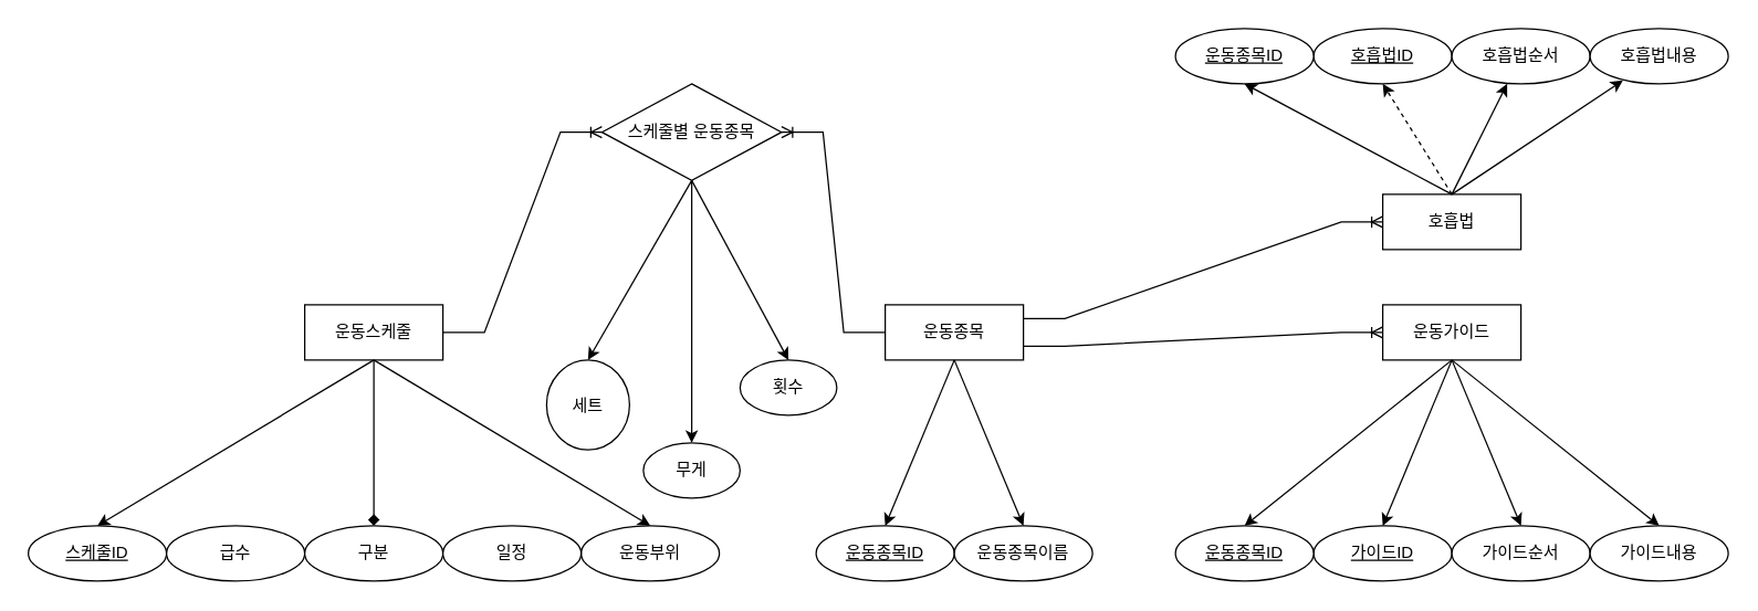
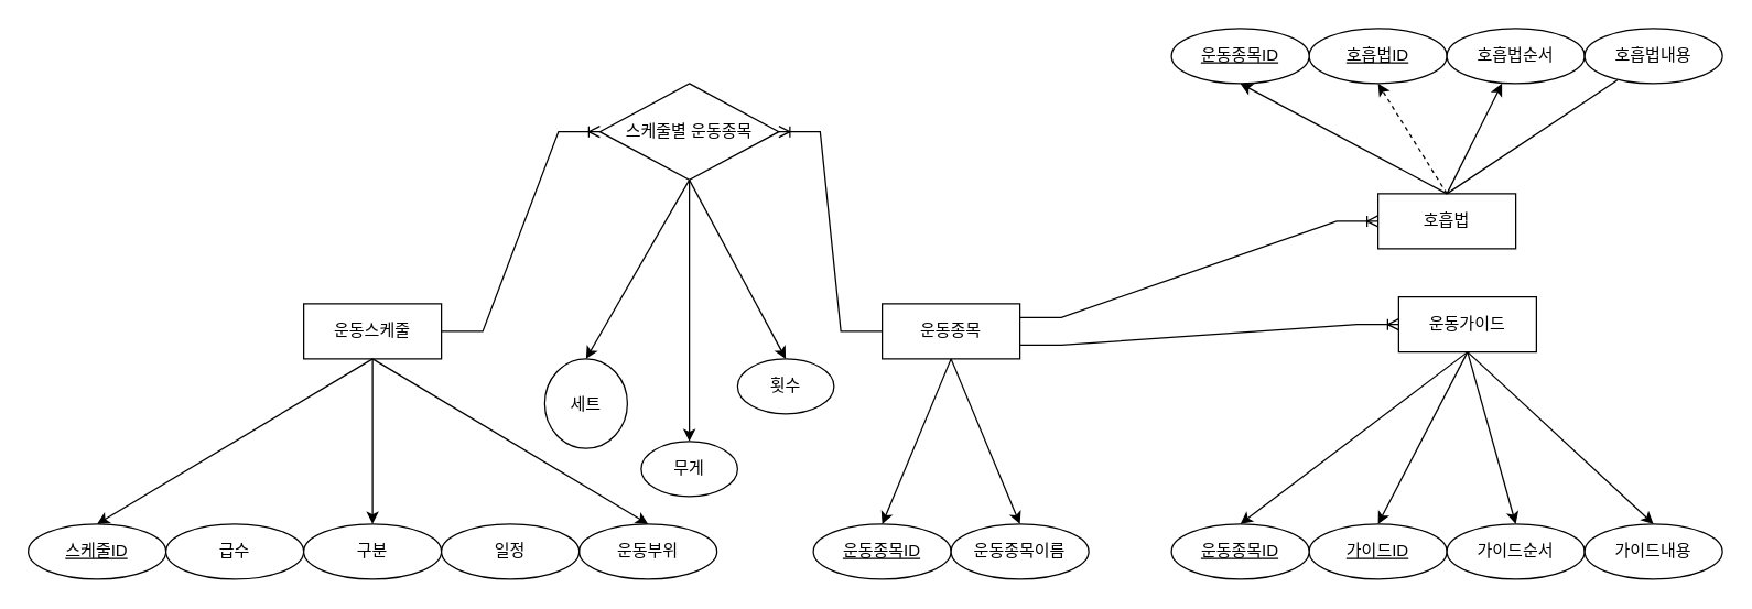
  <mxCell id="0" />
  <mxCell id="1" parent="0" />
  <mxCell id="2" value="운동스케줄" style="whiteSpace=wrap;html=1;align=center;" vertex="1" parent="1"><mxGeometry x="220" y="220" width="100" height="40" as="geometry" /></mxCell>
  <mxCell id="3" value="스케줄ID" style="ellipse;whiteSpace=wrap;html=1;align=center;fontStyle=4;" vertex="1" parent="1"><mxGeometry x="20" y="380" width="100" height="40" as="geometry" /></mxCell>
  <mxCell id="4" value="급수" style="ellipse;whiteSpace=wrap;html=1;align=center;" vertex="1" parent="1"><mxGeometry x="120" y="380" width="100" height="40" as="geometry" /></mxCell>
  <mxCell id="5" value="구분" style="ellipse;whiteSpace=wrap;html=1;align=center;" vertex="1" parent="1"><mxGeometry x="220" y="380" width="100" height="40" as="geometry" /></mxCell>
  <mxCell id="6" value="운동부위" style="ellipse;whiteSpace=wrap;html=1;align=center;" vertex="1" parent="1"><mxGeometry x="420" y="380" width="100" height="40" as="geometry" /></mxCell>
  <mxCell id="7" value="일정" style="ellipse;whiteSpace=wrap;html=1;align=center;" vertex="1" parent="1"><mxGeometry x="320" y="380" width="100" height="40" as="geometry" /></mxCell>
  <mxCell id="8" value="" style="endArrow=classic;html=1;rounded=0;entryX=0.5;entryY=0;entryDx=0;entryDy=0;exitX=0.5;exitY=1;exitDx=0;exitDy=0;" edge="1" parent="1" source="2" target="3"><mxGeometry width="50" height="50" relative="1" as="geometry"><mxPoint x="130" y="280" as="sourcePoint" /><mxPoint x="180" y="230" as="targetPoint" /></mxGeometry></mxCell>
  <mxCell id="9" value="" style="endArrow=classic;html=1;rounded=0;entryX=0.5;entryY=0;entryDx=0;entryDy=0;exitX=0.5;exitY=1;exitDx=0;exitDy=0;" edge="1" parent="1" source="2" target="6"><mxGeometry width="50" height="50" relative="1" as="geometry"><mxPoint x="345" y="240" as="sourcePoint" /><mxPoint x="195" y="300" as="targetPoint" /></mxGeometry></mxCell>
- <mxCell id="10" value="" style="endArrow=diamond;html=1;rounded=0;entryX=0.5;entryY=0;entryDx=0;entryDy=0;exitX=0.5;exitY=1;exitDx=0;exitDy=0;" edge="1" parent="1" source="2" target="5"><mxGeometry width="50" height="50" relative="1" as="geometry"><mxPoint x="260" y="300" as="sourcePoint" /><mxPoint x="180" y="310" as="targetPoint" /></mxGeometry></mxCell>
+ <mxCell id="10" value="" style="endArrow=classic;html=1;rounded=0;entryX=0.5;entryY=0;entryDx=0;entryDy=0;exitX=0.5;exitY=1;exitDx=0;exitDy=0;" edge="1" parent="1" source="2" target="5"><mxGeometry width="50" height="50" relative="1" as="geometry"><mxPoint x="260" y="300" as="sourcePoint" /><mxPoint x="180" y="310" as="targetPoint" /></mxGeometry></mxCell>
  <mxCell id="11" value="운동종목" style="whiteSpace=wrap;html=1;align=center;" vertex="1" parent="1"><mxGeometry x="640" y="220" width="100" height="40" as="geometry" /></mxCell>
  <mxCell id="12" value="운동종목ID" style="ellipse;whiteSpace=wrap;html=1;align=center;fontStyle=4;" vertex="1" parent="1"><mxGeometry x="590" y="380" width="100" height="40" as="geometry" /></mxCell>
  <mxCell id="13" value="운동종목이름" style="ellipse;whiteSpace=wrap;html=1;align=center;" vertex="1" parent="1"><mxGeometry x="690" y="380" width="100" height="40" as="geometry" /></mxCell>
  <mxCell id="14" value="" style="endArrow=classic;html=1;rounded=0;entryX=0.5;entryY=0;entryDx=0;entryDy=0;exitX=0.5;exitY=1;exitDx=0;exitDy=0;" edge="1" source="11" target="12" parent="1"><mxGeometry width="50" height="50" relative="1" as="geometry"><mxPoint x="550" y="280" as="sourcePoint" /><mxPoint x="600" y="230" as="targetPoint" /></mxGeometry></mxCell>
  <mxCell id="15" value="" style="endArrow=classic;html=1;rounded=0;entryX=0.5;entryY=0;entryDx=0;entryDy=0;exitX=0.5;exitY=1;exitDx=0;exitDy=0;" edge="1" source="11" target="13" parent="1"><mxGeometry width="50" height="50" relative="1" as="geometry"><mxPoint x="650" y="250" as="sourcePoint" /><mxPoint x="500" y="310" as="targetPoint" /></mxGeometry></mxCell>
  <mxCell id="16" value="스케줄별 운동종목" style="shape=rhombus;perimeter=rhombusPerimeter;whiteSpace=wrap;html=1;align=center;" vertex="1" parent="1"><mxGeometry x="435" y="60" width="130" height="70" as="geometry" /></mxCell>
  <mxCell id="17" value="" style="edgeStyle=entityRelationEdgeStyle;fontSize=12;html=1;endArrow=ERoneToMany;rounded=0;entryX=0;entryY=0.5;entryDx=0;entryDy=0;exitX=1;exitY=0.5;exitDx=0;exitDy=0;" edge="1" parent="1" source="2" target="16"><mxGeometry width="100" height="100" relative="1" as="geometry"><mxPoint x="420" y="340" as="sourcePoint" /><mxPoint x="520" y="240" as="targetPoint" /></mxGeometry></mxCell>
  <mxCell id="18" value="" style="edgeStyle=entityRelationEdgeStyle;fontSize=12;html=1;endArrow=ERoneToMany;rounded=0;entryX=1;entryY=0.5;entryDx=0;entryDy=0;exitX=0;exitY=0.5;exitDx=0;exitDy=0;" edge="1" parent="1" source="11" target="16"><mxGeometry width="100" height="100" relative="1" as="geometry"><mxPoint x="330" y="250" as="sourcePoint" /><mxPoint x="450" y="200" as="targetPoint" /></mxGeometry></mxCell>
  <mxCell id="19" value="세트" style="ellipse;whiteSpace=wrap;html=1;align=center;" vertex="1" parent="1"><mxGeometry x="395" y="260" width="60" height="65" as="geometry" /></mxCell>
  <mxCell id="20" value="무게" style="ellipse;whiteSpace=wrap;html=1;align=center;" vertex="1" parent="1"><mxGeometry x="465" y="320" width="70" height="40" as="geometry" /></mxCell>
  <mxCell id="21" value="횟수" style="ellipse;whiteSpace=wrap;html=1;align=center;" vertex="1" parent="1"><mxGeometry x="535" y="260" width="70" height="40" as="geometry" /></mxCell>
  <mxCell id="22" value="" style="endArrow=classic;html=1;rounded=0;entryX=0.5;entryY=0;entryDx=0;entryDy=0;exitX=0.5;exitY=1;exitDx=0;exitDy=0;" edge="1" parent="1" source="16" target="19"><mxGeometry width="50" height="50" relative="1" as="geometry"><mxPoint x="465" y="250" as="sourcePoint" /><mxPoint x="415" y="370" as="targetPoint" /></mxGeometry></mxCell>
  <mxCell id="23" value="" style="endArrow=classic;html=1;rounded=0;entryX=0.5;entryY=0;entryDx=0;entryDy=0;exitX=0.5;exitY=1;exitDx=0;exitDy=0;" edge="1" parent="1" source="16" target="21"><mxGeometry width="50" height="50" relative="1" as="geometry"><mxPoint x="510" y="230" as="sourcePoint" /><mxPoint x="440" y="270" as="targetPoint" /></mxGeometry></mxCell>
  <mxCell id="24" value="" style="endArrow=classic;html=1;rounded=0;entryX=0.5;entryY=0;entryDx=0;entryDy=0;exitX=0.5;exitY=1;exitDx=0;exitDy=0;" edge="1" parent="1" source="16" target="20"><mxGeometry width="50" height="50" relative="1" as="geometry"><mxPoint x="500" y="220" as="sourcePoint" /><mxPoint x="450" y="280" as="targetPoint" /></mxGeometry></mxCell>
- <mxCell id="25" value="운동가이드" style="whiteSpace=wrap;html=1;align=center;" vertex="1" parent="1"><mxGeometry x="1000" y="220" width="100" height="40" as="geometry" /></mxCell>
+ <mxCell id="25" value="운동가이드" style="whiteSpace=wrap;html=1;align=center;" vertex="1" parent="1"><mxGeometry x="1015" y="215" width="100" height="40" as="geometry" /></mxCell>
  <mxCell id="26" value="가이드ID" style="ellipse;whiteSpace=wrap;html=1;align=center;fontStyle=4;" vertex="1" parent="1"><mxGeometry x="950" y="380" width="100" height="40" as="geometry" /></mxCell>
  <mxCell id="27" value="가이드순서" style="ellipse;whiteSpace=wrap;html=1;align=center;" vertex="1" parent="1"><mxGeometry x="1050" y="380" width="100" height="40" as="geometry" /></mxCell>
  <mxCell id="28" value="가이드내용" style="ellipse;whiteSpace=wrap;html=1;align=center;" vertex="1" parent="1"><mxGeometry x="1150" y="380" width="100" height="40" as="geometry" /></mxCell>
  <mxCell id="29" value="" style="endArrow=classic;html=1;rounded=0;entryX=0.5;entryY=0;entryDx=0;entryDy=0;exitX=0.5;exitY=1;exitDx=0;exitDy=0;" edge="1" parent="1" source="25" target="26"><mxGeometry width="50" height="50" relative="1" as="geometry"><mxPoint x="1010" y="280" as="sourcePoint" /><mxPoint x="1060" y="230" as="targetPoint" /></mxGeometry></mxCell>
  <mxCell id="30" value="" style="endArrow=classic;html=1;rounded=0;entryX=0.5;entryY=0;entryDx=0;entryDy=0;exitX=0.5;exitY=1;exitDx=0;exitDy=0;" edge="1" parent="1" source="25" target="27"><mxGeometry width="50" height="50" relative="1" as="geometry"><mxPoint x="1110" y="250" as="sourcePoint" /><mxPoint x="960" y="310" as="targetPoint" /></mxGeometry></mxCell>
  <mxCell id="31" value="" style="endArrow=classic;html=1;rounded=0;entryX=0.5;entryY=0;entryDx=0;entryDy=0;exitX=0.5;exitY=1;exitDx=0;exitDy=0;" edge="1" parent="1" target="28" source="25"><mxGeometry width="50" height="50" relative="1" as="geometry"><mxPoint x="1150" y="260" as="sourcePoint" /><mxPoint x="1060" y="310" as="targetPoint" /></mxGeometry></mxCell>
  <mxCell id="32" value="" style="edgeStyle=entityRelationEdgeStyle;fontSize=12;html=1;endArrow=ERoneToMany;rounded=0;entryX=0;entryY=0.5;entryDx=0;entryDy=0;exitX=1;exitY=0.75;exitDx=0;exitDy=0;" edge="1" parent="1" source="11" target="25"><mxGeometry width="100" height="100" relative="1" as="geometry"><mxPoint x="880" y="210" as="sourcePoint" /><mxPoint x="800" y="80" as="targetPoint" /></mxGeometry></mxCell>
  <mxCell id="33" value="운동종목ID" style="ellipse;whiteSpace=wrap;html=1;align=center;fontStyle=4;" vertex="1" parent="1"><mxGeometry x="850" y="380" width="100" height="40" as="geometry" /></mxCell>
  <mxCell id="34" value="" style="endArrow=classic;html=1;rounded=0;entryX=0.5;entryY=0;entryDx=0;entryDy=0;exitX=0.5;exitY=1;exitDx=0;exitDy=0;" edge="1" target="33" parent="1" source="25"><mxGeometry width="50" height="50" relative="1" as="geometry"><mxPoint x="940" y="260" as="sourcePoint" /><mxPoint x="950" y="230" as="targetPoint" /></mxGeometry></mxCell>
  <mxCell id="35" value="호흡법" style="whiteSpace=wrap;html=1;align=center;" vertex="1" parent="1"><mxGeometry x="1000" y="140" width="100" height="40" as="geometry" /></mxCell>
  <mxCell id="36" value="호흡법ID" style="ellipse;whiteSpace=wrap;html=1;align=center;fontStyle=4;" vertex="1" parent="1"><mxGeometry x="950" y="20" width="100" height="40" as="geometry" /></mxCell>
  <mxCell id="37" value="호흡법순서" style="ellipse;whiteSpace=wrap;html=1;align=center;" vertex="1" parent="1"><mxGeometry x="1050" y="20" width="100" height="40" as="geometry" /></mxCell>
  <mxCell id="38" value="호흡법내용" style="ellipse;whiteSpace=wrap;html=1;align=center;" vertex="1" parent="1"><mxGeometry x="1150" y="20" width="100" height="40" as="geometry" /></mxCell>
  <mxCell id="39" value="" style="endArrow=classic;html=1;rounded=0;entryX=0.5;entryY=1;entryDx=0;entryDy=0;exitX=0.5;exitY=0;exitDx=0;exitDy=0;dashed=1;" edge="1" source="35" target="36" parent="1"><mxGeometry width="50" height="50" relative="1" as="geometry"><mxPoint x="1010" y="-80" as="sourcePoint" /><mxPoint x="1060" y="-130" as="targetPoint" /></mxGeometry></mxCell>
  <mxCell id="40" value="" style="endArrow=classic;html=1;rounded=0;exitX=0.5;exitY=0;exitDx=0;exitDy=0;" edge="1" source="35" parent="1"><mxGeometry width="50" height="50" relative="1" as="geometry"><mxPoint x="1110" y="-110" as="sourcePoint" /><mxPoint x="1090" y="60" as="targetPoint" /></mxGeometry></mxCell>
- <mxCell id="41" value="" style="endArrow=classic;html=1;rounded=0;entryX=0.238;entryY=0.938;entryDx=0;entryDy=0;exitX=0.5;exitY=0;exitDx=0;exitDy=0;entryPerimeter=0;" edge="1" source="35" target="38" parent="1"><mxGeometry width="50" height="50" relative="1" as="geometry"><mxPoint x="1150" y="-100" as="sourcePoint" /><mxPoint x="1060" y="-50" as="targetPoint" /></mxGeometry></mxCell>
+ <mxCell id="41" value="" style="endArrow=none;html=1;rounded=0;entryX=0.238;entryY=0.938;entryDx=0;entryDy=0;exitX=0.5;exitY=0;exitDx=0;exitDy=0;entryPerimeter=0;" edge="1" source="35" target="38" parent="1"><mxGeometry width="50" height="50" relative="1" as="geometry"><mxPoint x="1150" y="-100" as="sourcePoint" /><mxPoint x="1060" y="-50" as="targetPoint" /></mxGeometry></mxCell>
  <mxCell id="42" value="운동종목ID" style="ellipse;whiteSpace=wrap;html=1;align=center;fontStyle=4;" vertex="1" parent="1"><mxGeometry x="850" y="20" width="100" height="40" as="geometry" /></mxCell>
  <mxCell id="43" value="" style="endArrow=classic;html=1;rounded=0;entryX=0.5;entryY=1;entryDx=0;entryDy=0;exitX=0.5;exitY=0;exitDx=0;exitDy=0;" edge="1" source="35" target="42" parent="1"><mxGeometry width="50" height="50" relative="1" as="geometry"><mxPoint x="940" y="-100" as="sourcePoint" /><mxPoint x="950" y="-130" as="targetPoint" /></mxGeometry></mxCell>
  <mxCell id="44" value="" style="edgeStyle=entityRelationEdgeStyle;fontSize=12;html=1;endArrow=ERoneToMany;rounded=0;entryX=0;entryY=0.5;entryDx=0;entryDy=0;exitX=1;exitY=0.25;exitDx=0;exitDy=0;" edge="1" parent="1" source="11" target="35"><mxGeometry width="100" height="100" relative="1" as="geometry"><mxPoint x="710" y="140" as="sourcePoint" /><mxPoint x="970" y="140" as="targetPoint" /></mxGeometry></mxCell>
